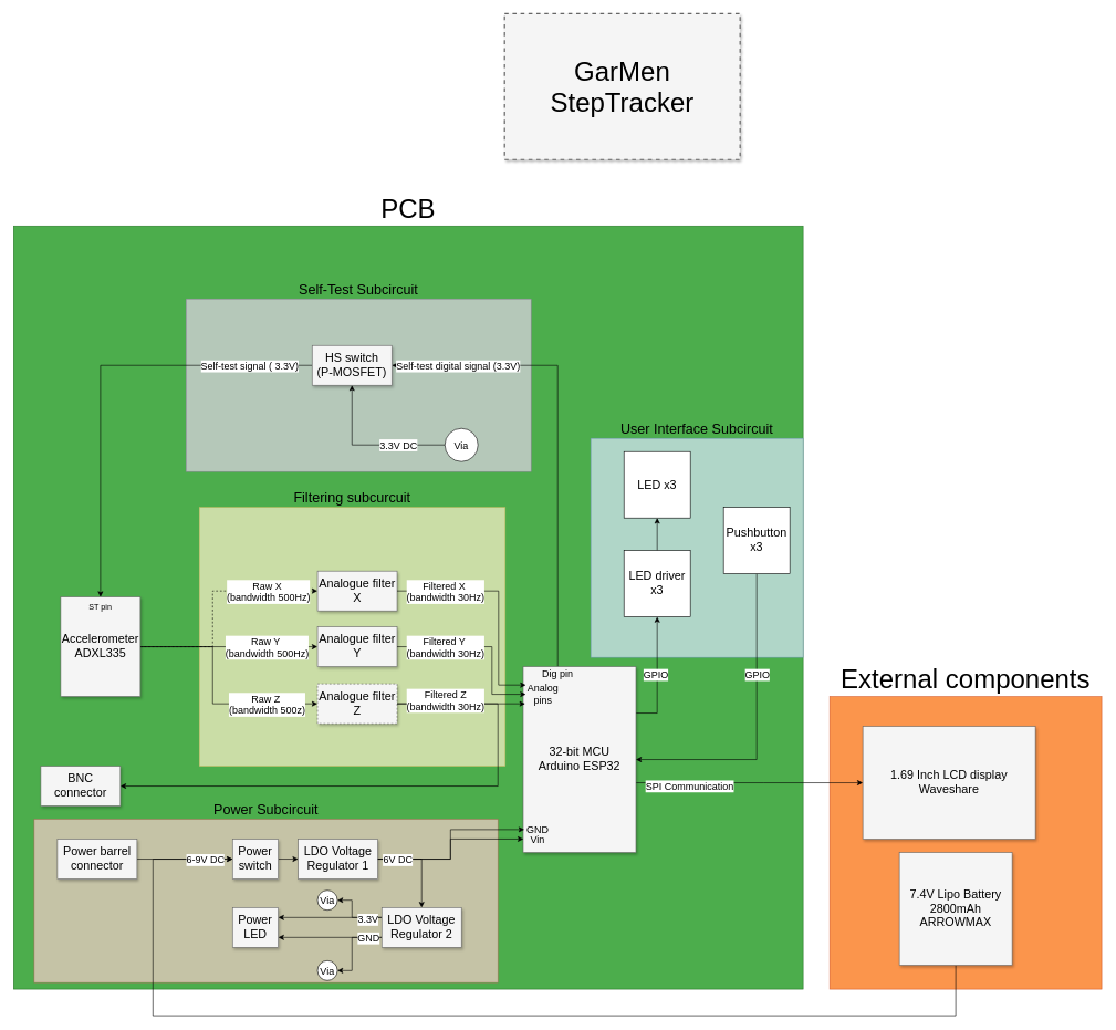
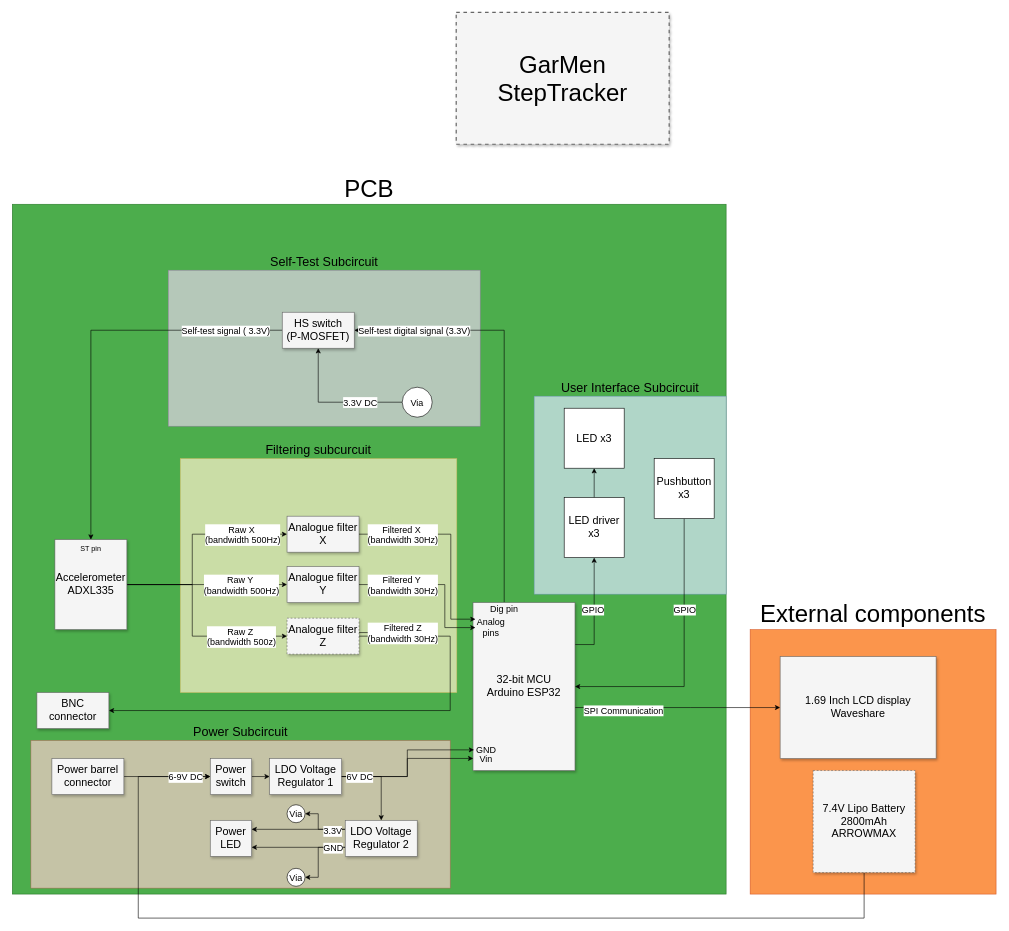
  <mxCell id="0" style=";html=1;" />
  <mxCell id="1" style=";html=1;" parent="0" />
  <mxCell id="2" value="&lt;font style=&quot;font-size: 40px;&quot;&gt;External components&lt;/font&gt;" style="rounded=0;whiteSpace=wrap;html=1;opacity=70;fillColor=#fa6800;fontColor=#000000;strokeColor=#C73500;labelPosition=center;verticalLabelPosition=top;align=center;verticalAlign=bottom;" parent="1" vertex="1"><mxGeometry x="1250" y="1049" width="410" height="441" as="geometry" /></mxCell>
  <mxCell id="3" value="&lt;span&gt;PCB&lt;/span&gt;" style="rounded=0;whiteSpace=wrap;html=1;fillColor=#008a00;strokeColor=#005700;opacity=70;labelPosition=center;verticalLabelPosition=top;align=center;verticalAlign=bottom;fontSize=40;fontColor=light-dark(#000000, #121212);" parent="1" vertex="1"><mxGeometry x="20" y="340" width="1190" height="1150" as="geometry" /></mxCell>
  <mxCell id="4" value="User Interface Subcircuit" style="rounded=0;whiteSpace=wrap;html=1;fillColor=#dae8fc;strokeColor=#6c8ebf;opacity=70;fontSize=21;labelPosition=center;verticalLabelPosition=top;align=center;verticalAlign=bottom;" parent="1" vertex="1"><mxGeometry x="890" y="660" width="320" height="330" as="geometry" /></mxCell>
  <mxCell id="5" value="&lt;font style=&quot;font-size: 21px;&quot;&gt;Power Subcircuit&lt;/font&gt;" style="rounded=0;whiteSpace=wrap;html=1;opacity=70;fillColor=#f8cecc;strokeColor=#b85450;labelPosition=center;verticalLabelPosition=top;align=center;verticalAlign=bottom;" parent="1" vertex="1"><mxGeometry x="51" y="1234" width="699" height="246" as="geometry" /></mxCell>
  <mxCell id="6" value="&lt;font style=&quot;font-size: 21px;&quot;&gt;Self-Test Subcircuit&lt;/font&gt;" style="rounded=0;whiteSpace=wrap;html=1;opacity=70;fillColor=#e1d5e7;strokeColor=#9673a6;labelPosition=center;verticalLabelPosition=top;align=center;verticalAlign=bottom;" parent="1" vertex="1"><mxGeometry x="280" y="450" width="520" height="260" as="geometry" /></mxCell>
  <mxCell id="7" value="&lt;font style=&quot;font-size: 21px;&quot;&gt;Filtering subcurcuit&lt;/font&gt;" style="rounded=0;whiteSpace=wrap;html=1;fillColor=#fff2cc;opacity=70;strokeColor=#d6b656;labelPosition=center;verticalLabelPosition=top;align=center;verticalAlign=bottom;" parent="1" vertex="1"><mxGeometry x="300" y="764" width="461" height="390" as="geometry" /></mxCell>
  <mxCell id="8" value="GarMen StepTracker" style="whiteSpace=wrap;html=1;shadow=1;fontSize=40;fillColor=#f5f5f5;strokeColor=#666666;strokeWidth=2;dashed=1;" parent="1" vertex="1"><mxGeometry x="760" y="20" width="355" height="220" as="geometry" /></mxCell>
  <mxCell id="9" style="edgeStyle=orthogonalEdgeStyle;rounded=0;orthogonalLoop=1;jettySize=auto;html=1;entryX=1;entryY=0.5;entryDx=0;entryDy=0;" parent="1" source="15" target="70" edge="1"><mxGeometry relative="1" as="geometry"><Array as="points"><mxPoint x="840" y="550" /></Array></mxGeometry></mxCell>
  <mxCell id="10" value="Self-test digital signal (3.3V)" style="edgeLabel;html=1;align=center;verticalAlign=middle;resizable=0;points=[];fontSize=15;" parent="9" vertex="1" connectable="0"><mxGeometry x="0.737" y="-1" relative="1" as="geometry"><mxPoint x="6" y="1" as="offset" /></mxGeometry></mxCell>
  <mxCell id="11" style="edgeStyle=orthogonalEdgeStyle;rounded=0;orthogonalLoop=1;jettySize=auto;html=1;entryX=0;entryY=0.5;entryDx=0;entryDy=0;" parent="1" source="15" target="56" edge="1"><mxGeometry relative="1" as="geometry"><Array as="points"><mxPoint x="1150" y="1179" /><mxPoint x="1150" y="1179" /></Array></mxGeometry></mxCell>
  <mxCell id="12" value="&lt;font style=&quot;font-size: 15px;&quot;&gt;SPI Communication&lt;/font&gt;" style="edgeLabel;html=1;align=center;verticalAlign=middle;resizable=0;points=[];" parent="11" vertex="1" connectable="0"><mxGeometry x="-0.013" relative="1" as="geometry"><mxPoint x="-89" y="4" as="offset" /></mxGeometry></mxCell>
  <mxCell id="13" style="edgeStyle=orthogonalEdgeStyle;rounded=0;orthogonalLoop=1;jettySize=auto;html=1;exitX=1;exitY=0.25;exitDx=0;exitDy=0;entryX=0.5;entryY=1;entryDx=0;entryDy=0;" parent="1" source="15" target="65" edge="1"><mxGeometry relative="1" as="geometry" /></mxCell>
  <mxCell id="14" value="&lt;font style=&quot;font-size: 15px;&quot;&gt;GPIO&lt;/font&gt;" style="edgeLabel;html=1;align=center;verticalAlign=middle;resizable=0;points=[];" parent="13" vertex="1" connectable="0"><mxGeometry x="0.041" y="3" relative="1" as="geometry"><mxPoint y="1" as="offset" /></mxGeometry></mxCell>
  <mxCell id="15" value="32-bit MCU&lt;div&gt;Arduino ESP32&lt;/div&gt;" style="whiteSpace=wrap;html=1;shadow=1;fontSize=18;fillColor=#f5f5f5;strokeColor=#666666;" parent="1" vertex="1"><mxGeometry x="788" y="1004" width="170" height="280" as="geometry" /></mxCell>
- <mxCell id="16" style="edgeStyle=orthogonalEdgeStyle;rounded=0;orthogonalLoop=1;jettySize=auto;html=1;entryX=0;entryY=0.5;entryDx=0;entryDy=0;dashed=1;" parent="1" source="20" target="21" edge="1"><mxGeometry relative="1" as="geometry"><Array as="points"><mxPoint x="320" y="974" /><mxPoint x="320" y="890" /></Array></mxGeometry></mxCell>
+ <mxCell id="16" style="edgeStyle=orthogonalEdgeStyle;rounded=0;orthogonalLoop=1;jettySize=auto;html=1;entryX=0;entryY=0.5;entryDx=0;entryDy=0;" parent="1" source="20" target="21" edge="1"><mxGeometry relative="1" as="geometry"><Array as="points"><mxPoint x="320" y="974" /><mxPoint x="320" y="890" /></Array></mxGeometry></mxCell>
  <mxCell id="17" value="Raw X&amp;nbsp;&lt;div&gt;(bandwidth 500Hz)&lt;/div&gt;" style="edgeLabel;html=1;align=center;verticalAlign=middle;resizable=0;points=[];fontSize=15;" parent="16" vertex="1" connectable="0"><mxGeometry x="0.675" y="3" relative="1" as="geometry"><mxPoint x="-18" y="3" as="offset" /></mxGeometry></mxCell>
  <mxCell id="18" style="edgeStyle=orthogonalEdgeStyle;rounded=0;orthogonalLoop=1;jettySize=auto;html=1;entryX=0;entryY=0.5;entryDx=0;entryDy=0;" parent="1" source="20" target="22" edge="1"><mxGeometry relative="1" as="geometry" /></mxCell>
  <mxCell id="19" style="edgeStyle=orthogonalEdgeStyle;rounded=0;orthogonalLoop=1;jettySize=auto;html=1;exitX=1;exitY=0.5;exitDx=0;exitDy=0;entryX=0;entryY=0.5;entryDx=0;entryDy=0;" parent="1" source="20" target="24" edge="1"><mxGeometry relative="1" as="geometry"><Array as="points"><mxPoint x="320" y="974" /><mxPoint x="320" y="1060" /></Array></mxGeometry></mxCell>
  <mxCell id="20" value="&lt;div&gt;Accelerometer&lt;/div&gt;ADXL335" style="whiteSpace=wrap;html=1;shadow=1;fontSize=18;fillColor=#f5f5f5;strokeColor=#666666;" parent="1" vertex="1"><mxGeometry x="91" y="899" width="120" height="150" as="geometry" /></mxCell>
  <mxCell id="21" value="Analogue filter&lt;div&gt;X&lt;/div&gt;" style="whiteSpace=wrap;html=1;shadow=1;fontSize=18;fillColor=#f5f5f5;strokeColor=#666666;" parent="1" vertex="1"><mxGeometry x="478" y="860" width="120" height="60" as="geometry" /></mxCell>
  <mxCell id="22" value="Analogue filter&lt;div&gt;Y&lt;/div&gt;" style="whiteSpace=wrap;html=1;shadow=1;fontSize=18;fillColor=#f5f5f5;strokeColor=#666666;" parent="1" vertex="1"><mxGeometry x="478" y="944" width="120" height="60" as="geometry" /></mxCell>
  <mxCell id="23" style="edgeStyle=orthogonalEdgeStyle;rounded=0;orthogonalLoop=1;jettySize=auto;html=1;exitX=1;exitY=0.5;exitDx=0;exitDy=0;entryX=1;entryY=0.5;entryDx=0;entryDy=0;" parent="1" source="24" target="27" edge="1"><mxGeometry relative="1" as="geometry"><Array as="points"><mxPoint x="750" y="1060" /><mxPoint x="750" y="1184" /></Array></mxGeometry></mxCell>
  <mxCell id="24" value="Analogue filter&lt;div&gt;Z&lt;/div&gt;" style="whiteSpace=wrap;html=1;shadow=1;fontSize=18;fillColor=#f5f5f5;strokeColor=#666666;dashed=1;" parent="1" vertex="1"><mxGeometry x="478" y="1030" width="120" height="60" as="geometry" /></mxCell>
  <mxCell id="25" value="Raw Y&amp;nbsp;&lt;div&gt;(bandwidth 500Hz)&lt;/div&gt;" style="edgeLabel;html=1;align=center;verticalAlign=middle;resizable=0;points=[];fontSize=15;" parent="1" vertex="1" connectable="0"><mxGeometry x="401" y="974" as="geometry" /></mxCell>
  <mxCell id="26" value="Raw Z&amp;nbsp;&lt;div&gt;(bandwidth 500z)&lt;/div&gt;" style="edgeLabel;html=1;align=center;verticalAlign=middle;resizable=0;points=[];rotation=0;fontSize=15;" parent="1" vertex="1" connectable="0"><mxGeometry x="401" y="1060" as="geometry" /></mxCell>
  <mxCell id="27" value="BNC connector" style="whiteSpace=wrap;html=1;shadow=1;fontSize=18;fillColor=#f5f5f5;strokeColor=#666666;" parent="1" vertex="1"><mxGeometry x="61" y="1154" width="120" height="60" as="geometry" /></mxCell>
  <mxCell id="28" style="edgeStyle=orthogonalEdgeStyle;rounded=0;orthogonalLoop=1;jettySize=auto;html=1;entryX=0.024;entryY=0.149;entryDx=0;entryDy=0;entryPerimeter=0;" parent="1" source="22" target="15" edge="1"><mxGeometry relative="1" as="geometry"><Array as="points"><mxPoint x="741" y="974" /><mxPoint x="741" y="1046" /></Array></mxGeometry></mxCell>
- <mxCell id="29" style="edgeStyle=orthogonalEdgeStyle;rounded=0;orthogonalLoop=1;jettySize=auto;html=1;entryX=0.018;entryY=0.2;entryDx=0;entryDy=0;entryPerimeter=0;" parent="1" source="24" target="15" edge="1"><mxGeometry relative="1" as="geometry" /></mxCell>
+ <mxCell id="29" style="edgeStyle=orthogonalEdgeStyle;rounded=0;orthogonalLoop=1;jettySize=auto;html=1;" parent="1" source="24" target="33" edge="1"><mxGeometry relative="1" as="geometry" /></mxCell>
  <mxCell id="30" style="edgeStyle=orthogonalEdgeStyle;rounded=0;orthogonalLoop=1;jettySize=auto;html=1;entryX=0.024;entryY=0.099;entryDx=0;entryDy=0;entryPerimeter=0;" parent="1" source="21" target="15" edge="1"><mxGeometry relative="1" as="geometry"><Array as="points"><mxPoint x="751" y="890" /><mxPoint x="751" y="1032" /></Array></mxGeometry></mxCell>
  <mxCell id="31" value="Filtered X&amp;nbsp;&lt;div&gt;(bandwidth 30Hz)&lt;/div&gt;" style="edgeLabel;html=1;align=center;verticalAlign=middle;resizable=0;points=[];fontSize=15;" parent="1" vertex="1" connectable="0"><mxGeometry x="670.998" y="890" as="geometry" /></mxCell>
  <mxCell id="32" value="Filtered Y&amp;nbsp;&lt;div&gt;(bandwidth 30Hz)&lt;/div&gt;" style="edgeLabel;html=1;align=center;verticalAlign=middle;resizable=0;points=[];fontSize=15;" parent="1" vertex="1" connectable="0"><mxGeometry x="670.998" y="974" as="geometry" /></mxCell>
  <mxCell id="33" value="Filtered Z&lt;div&gt;&lt;div&gt;(bandwidth 30Hz)&lt;/div&gt;&lt;/div&gt;" style="edgeLabel;html=1;align=center;verticalAlign=middle;resizable=0;points=[];fontSize=15;" parent="1" vertex="1" connectable="0"><mxGeometry x="670.998" y="1054" as="geometry" /></mxCell>
  <mxCell id="34" style="edgeStyle=orthogonalEdgeStyle;rounded=0;orthogonalLoop=1;jettySize=auto;html=1;entryX=0.5;entryY=0;entryDx=0;entryDy=0;exitX=0;exitY=0.5;exitDx=0;exitDy=0;" parent="1" source="70" target="20" edge="1"><mxGeometry relative="1" as="geometry" /></mxCell>
  <mxCell id="35" value="&lt;font style=&quot;font-size: 15px;&quot;&gt;Self-test signal ( 3.3V)&lt;/font&gt;" style="edgeLabel;html=1;align=center;verticalAlign=middle;resizable=0;points=[];fontSize=13;" parent="34" vertex="1" connectable="0"><mxGeometry x="-0.771" y="-1" relative="1" as="geometry"><mxPoint x="-19" y="1" as="offset" /></mxGeometry></mxCell>
  <mxCell id="36" value="ST pin" style="text;html=1;align=center;verticalAlign=middle;whiteSpace=wrap;rounded=0;" parent="1" vertex="1"><mxGeometry x="121" y="899" width="60" height="30" as="geometry" /></mxCell>
  <mxCell id="37" value="&lt;font style=&quot;font-size: 15px;&quot;&gt;Dig pin&lt;/font&gt;" style="text;html=1;align=center;verticalAlign=middle;whiteSpace=wrap;rounded=0;" parent="1" vertex="1"><mxGeometry x="810" y="1000" width="60" height="30" as="geometry" /></mxCell>
  <mxCell id="38" value="&lt;font style=&quot;font-size: 15px;&quot;&gt;Analog pins&lt;/font&gt;" style="text;html=1;align=center;verticalAlign=middle;whiteSpace=wrap;rounded=0;" parent="1" vertex="1"><mxGeometry x="788" y="1030" width="60" height="30" as="geometry" /></mxCell>
  <mxCell id="39" style="edgeStyle=orthogonalEdgeStyle;rounded=0;orthogonalLoop=1;jettySize=auto;html=1;entryX=0;entryY=0.5;entryDx=0;entryDy=0;" parent="1" source="40" target="45" edge="1"><mxGeometry relative="1" as="geometry"><Array as="points"><mxPoint x="1440" y="1530" /><mxPoint x="230" y="1530" /><mxPoint x="230" y="1294" /></Array></mxGeometry></mxCell>
- <mxCell id="40" value="7.4V Lipo Battery&lt;div&gt;2800mAh&lt;br&gt;&lt;div&gt;ARROWMAX&lt;/div&gt;&lt;/div&gt;" style="whiteSpace=wrap;html=1;shadow=1;fontSize=18;fillColor=#f5f5f5;strokeColor=#666666;" parent="1" vertex="1"><mxGeometry x="1355" y="1284" width="170" height="170" as="geometry" /></mxCell>
+ <mxCell id="40" value="7.4V Lipo Battery&lt;div&gt;2800mAh&lt;br&gt;&lt;div&gt;ARROWMAX&lt;/div&gt;&lt;/div&gt;" style="whiteSpace=wrap;html=1;shadow=1;fontSize=18;fillColor=#f5f5f5;strokeColor=#666666;dashed=1;" parent="1" vertex="1"><mxGeometry x="1355" y="1284" width="170" height="170" as="geometry" /></mxCell>
  <mxCell id="41" style="edgeStyle=orthogonalEdgeStyle;rounded=0;orthogonalLoop=1;jettySize=auto;html=1;entryX=0;entryY=0.5;entryDx=0;entryDy=0;" parent="1" source="43" target="45" edge="1"><mxGeometry relative="1" as="geometry" /></mxCell>
  <mxCell id="42" value="&lt;font&gt;6-9V DC&lt;/font&gt;" style="edgeLabel;html=1;align=center;verticalAlign=middle;resizable=0;points=[];fontSize=15;" parent="41" vertex="1" connectable="0"><mxGeometry x="0.354" y="-1" relative="1" as="geometry"><mxPoint x="5" y="-1" as="offset" /></mxGeometry></mxCell>
  <mxCell id="43" value="Power barrel connector" style="whiteSpace=wrap;html=1;shadow=1;fontSize=18;fillColor=#f5f5f5;strokeColor=#666666;" parent="1" vertex="1"><mxGeometry x="86" y="1264" width="120" height="60" as="geometry" /></mxCell>
  <mxCell id="44" style="edgeStyle=orthogonalEdgeStyle;rounded=0;orthogonalLoop=1;jettySize=auto;html=1;exitX=1;exitY=0.5;exitDx=0;exitDy=0;entryX=0;entryY=0.5;entryDx=0;entryDy=0;" parent="1" source="45" target="47" edge="1"><mxGeometry relative="1" as="geometry" /></mxCell>
  <mxCell id="45" value="Power switch" style="whiteSpace=wrap;html=1;shadow=1;fontSize=18;fillColor=#f5f5f5;strokeColor=#666666;" parent="1" vertex="1"><mxGeometry x="350" y="1264" width="69" height="60" as="geometry" /></mxCell>
  <mxCell id="46" style="edgeStyle=orthogonalEdgeStyle;rounded=0;orthogonalLoop=1;jettySize=auto;html=1;entryX=0.5;entryY=0;entryDx=0;entryDy=0;" parent="1" source="47" target="52" edge="1"><mxGeometry relative="1" as="geometry"><Array as="points"><mxPoint x="635" y="1294" /></Array></mxGeometry></mxCell>
  <mxCell id="47" value="LDO Voltage Regulator 1" style="whiteSpace=wrap;html=1;shadow=1;fontSize=18;fillColor=#f5f5f5;strokeColor=#666666;" parent="1" vertex="1"><mxGeometry x="449" y="1264" width="120" height="60" as="geometry" /></mxCell>
  <mxCell id="48" style="edgeStyle=orthogonalEdgeStyle;rounded=0;orthogonalLoop=1;jettySize=auto;html=1;exitX=0;exitY=0.75;exitDx=0;exitDy=0;entryX=1;entryY=0.5;entryDx=0;entryDy=0;" parent="1" source="52" target="53" edge="1"><mxGeometry relative="1" as="geometry"><Array as="points"><mxPoint x="530" y="1412" /><mxPoint x="530" y="1462" /></Array></mxGeometry></mxCell>
  <mxCell id="49" style="edgeStyle=orthogonalEdgeStyle;rounded=0;orthogonalLoop=1;jettySize=auto;html=1;exitX=0;exitY=0.75;exitDx=0;exitDy=0;entryX=1;entryY=0.75;entryDx=0;entryDy=0;" parent="1" source="52" target="60" edge="1"><mxGeometry relative="1" as="geometry" /></mxCell>
  <mxCell id="50" style="edgeStyle=orthogonalEdgeStyle;rounded=0;orthogonalLoop=1;jettySize=auto;html=1;exitX=0;exitY=0.25;exitDx=0;exitDy=0;entryX=1;entryY=0.25;entryDx=0;entryDy=0;" parent="1" source="52" target="60" edge="1"><mxGeometry relative="1" as="geometry" /></mxCell>
  <mxCell id="51" style="edgeStyle=orthogonalEdgeStyle;rounded=0;orthogonalLoop=1;jettySize=auto;html=1;exitX=0;exitY=0.25;exitDx=0;exitDy=0;entryX=1;entryY=0.5;entryDx=0;entryDy=0;" parent="1" source="52" target="62" edge="1"><mxGeometry relative="1" as="geometry"><Array as="points"><mxPoint x="530" y="1382" /><mxPoint x="530" y="1356" /></Array></mxGeometry></mxCell>
  <mxCell id="52" value="LDO Voltage Regulator 2" style="whiteSpace=wrap;html=1;shadow=1;fontSize=18;fillColor=#f5f5f5;strokeColor=#666666;" parent="1" vertex="1"><mxGeometry x="575" y="1367" width="120" height="60" as="geometry" /></mxCell>
  <mxCell id="53" value="&lt;font&gt;Via&lt;/font&gt;" style="ellipse;whiteSpace=wrap;html=1;aspect=fixed;fontSize=15;" parent="1" vertex="1"><mxGeometry x="478" y="1447" width="30" height="30" as="geometry" /></mxCell>
  <mxCell id="54" value="Vin" style="text;html=1;align=center;verticalAlign=middle;whiteSpace=wrap;rounded=0;fontSize=15;" parent="1" vertex="1"><mxGeometry x="780" y="1249" width="60" height="30" as="geometry" /></mxCell>
  <mxCell id="55" style="edgeStyle=orthogonalEdgeStyle;rounded=0;orthogonalLoop=1;jettySize=auto;html=1;entryX=0.002;entryY=0.928;entryDx=0;entryDy=0;entryPerimeter=0;" parent="1" source="47" target="15" edge="1"><mxGeometry relative="1" as="geometry" /></mxCell>
  <mxCell id="56" value="1.69 Inch LCD display&lt;div&gt;Waveshare&lt;/div&gt;" style="whiteSpace=wrap;html=1;shadow=1;fontSize=18;fillColor=#f5f5f5;strokeColor=#666666;" parent="1" vertex="1"><mxGeometry x="1300" y="1094" width="260" height="170" as="geometry" /></mxCell>
  <mxCell id="57" style="edgeStyle=orthogonalEdgeStyle;rounded=0;orthogonalLoop=1;jettySize=auto;html=1;entryX=0.01;entryY=0.877;entryDx=0;entryDy=0;entryPerimeter=0;" parent="1" source="47" target="15" edge="1"><mxGeometry relative="1" as="geometry" /></mxCell>
  <mxCell id="58" value="GND" style="text;html=1;align=center;verticalAlign=middle;whiteSpace=wrap;rounded=0;fontSize=15;" parent="1" vertex="1"><mxGeometry x="780" y="1234" width="60" height="30" as="geometry" /></mxCell>
  <mxCell id="59" value="&lt;font style=&quot;font-size: 15px;&quot;&gt;6V DC&lt;/font&gt;" style="edgeLabel;html=1;align=center;verticalAlign=middle;resizable=0;points=[];" parent="1" vertex="1" connectable="0"><mxGeometry x="598" y="1294.029" as="geometry" /></mxCell>
  <mxCell id="60" value="Power LED" style="whiteSpace=wrap;html=1;shadow=1;fontSize=18;fillColor=#f5f5f5;strokeColor=#666666;" parent="1" vertex="1"><mxGeometry x="350" y="1367" width="69" height="60" as="geometry" /></mxCell>
  <mxCell id="61" value="&lt;font style=&quot;font-size: 15px;&quot;&gt;3.3V&lt;/font&gt;" style="edgeLabel;html=1;align=center;verticalAlign=middle;resizable=0;points=[];" parent="1" vertex="1" connectable="0"><mxGeometry x="553.997" y="1384" as="geometry" /></mxCell>
  <mxCell id="62" value="&lt;font style=&quot;font-size: 15px;&quot;&gt;Via&lt;/font&gt;" style="ellipse;whiteSpace=wrap;html=1;aspect=fixed;" parent="1" vertex="1"><mxGeometry x="478" y="1341" width="30" height="30" as="geometry" /></mxCell>
  <mxCell id="63" value="&lt;font style=&quot;font-size: 15px;&quot;&gt;GND&lt;/font&gt;" style="edgeLabel;html=1;align=center;verticalAlign=middle;resizable=0;points=[];" parent="1" vertex="1" connectable="0"><mxGeometry x="554" y="1412.308" as="geometry" /></mxCell>
  <mxCell id="64" style="edgeStyle=orthogonalEdgeStyle;rounded=0;orthogonalLoop=1;jettySize=auto;html=1;" parent="1" source="65" target="66" edge="1"><mxGeometry relative="1" as="geometry" /></mxCell>
  <mxCell id="65" value="LED driver x3" style="rounded=0;whiteSpace=wrap;html=1;fontSize=18;" parent="1" vertex="1"><mxGeometry x="940" y="829" width="100" height="100" as="geometry" /></mxCell>
  <mxCell id="66" value="LED x3" style="rounded=0;whiteSpace=wrap;html=1;fontSize=18;" parent="1" vertex="1"><mxGeometry x="940" y="680" width="100" height="100" as="geometry" /></mxCell>
  <mxCell id="67" style="edgeStyle=orthogonalEdgeStyle;rounded=0;orthogonalLoop=1;jettySize=auto;html=1;exitX=0.5;exitY=1;exitDx=0;exitDy=0;entryX=1;entryY=0.5;entryDx=0;entryDy=0;" parent="1" source="68" target="15" edge="1"><mxGeometry relative="1" as="geometry" /></mxCell>
  <mxCell id="68" value="Pushbutton x3" style="rounded=0;whiteSpace=wrap;html=1;fontSize=18;" parent="1" vertex="1"><mxGeometry x="1090" y="764" width="100" height="100" as="geometry" /></mxCell>
  <mxCell id="69" value="&lt;font style=&quot;font-size: 15px;&quot;&gt;GPIO&lt;/font&gt;" style="edgeLabel;html=1;align=center;verticalAlign=middle;resizable=0;points=[];" parent="1" vertex="1" connectable="0"><mxGeometry x="1140" y="1015.003" as="geometry" /></mxCell>
  <mxCell id="70" value="HS switch&lt;div&gt;(P-MOSFET)&lt;/div&gt;" style="whiteSpace=wrap;html=1;shadow=1;fontSize=18;fillColor=#f5f5f5;strokeColor=#666666;" parent="1" vertex="1"><mxGeometry x="470" y="520" width="120" height="60" as="geometry" /></mxCell>
  <mxCell id="71" value="&lt;font style=&quot;font-size: 15px;&quot;&gt;3.3V DC&lt;/font&gt;" style="edgeStyle=orthogonalEdgeStyle;rounded=0;orthogonalLoop=1;jettySize=auto;html=1;entryX=0.5;entryY=1;entryDx=0;entryDy=0;" parent="1" source="72" target="70" edge="1"><mxGeometry x="-0.391" relative="1" as="geometry"><mxPoint as="offset" /></mxGeometry></mxCell>
  <mxCell id="72" value="&lt;font style=&quot;font-size: 15px;&quot;&gt;Via&lt;/font&gt;" style="ellipse;whiteSpace=wrap;html=1;aspect=fixed;" parent="1" vertex="1"><mxGeometry x="670" y="645" width="50" height="50" as="geometry" /></mxCell>
